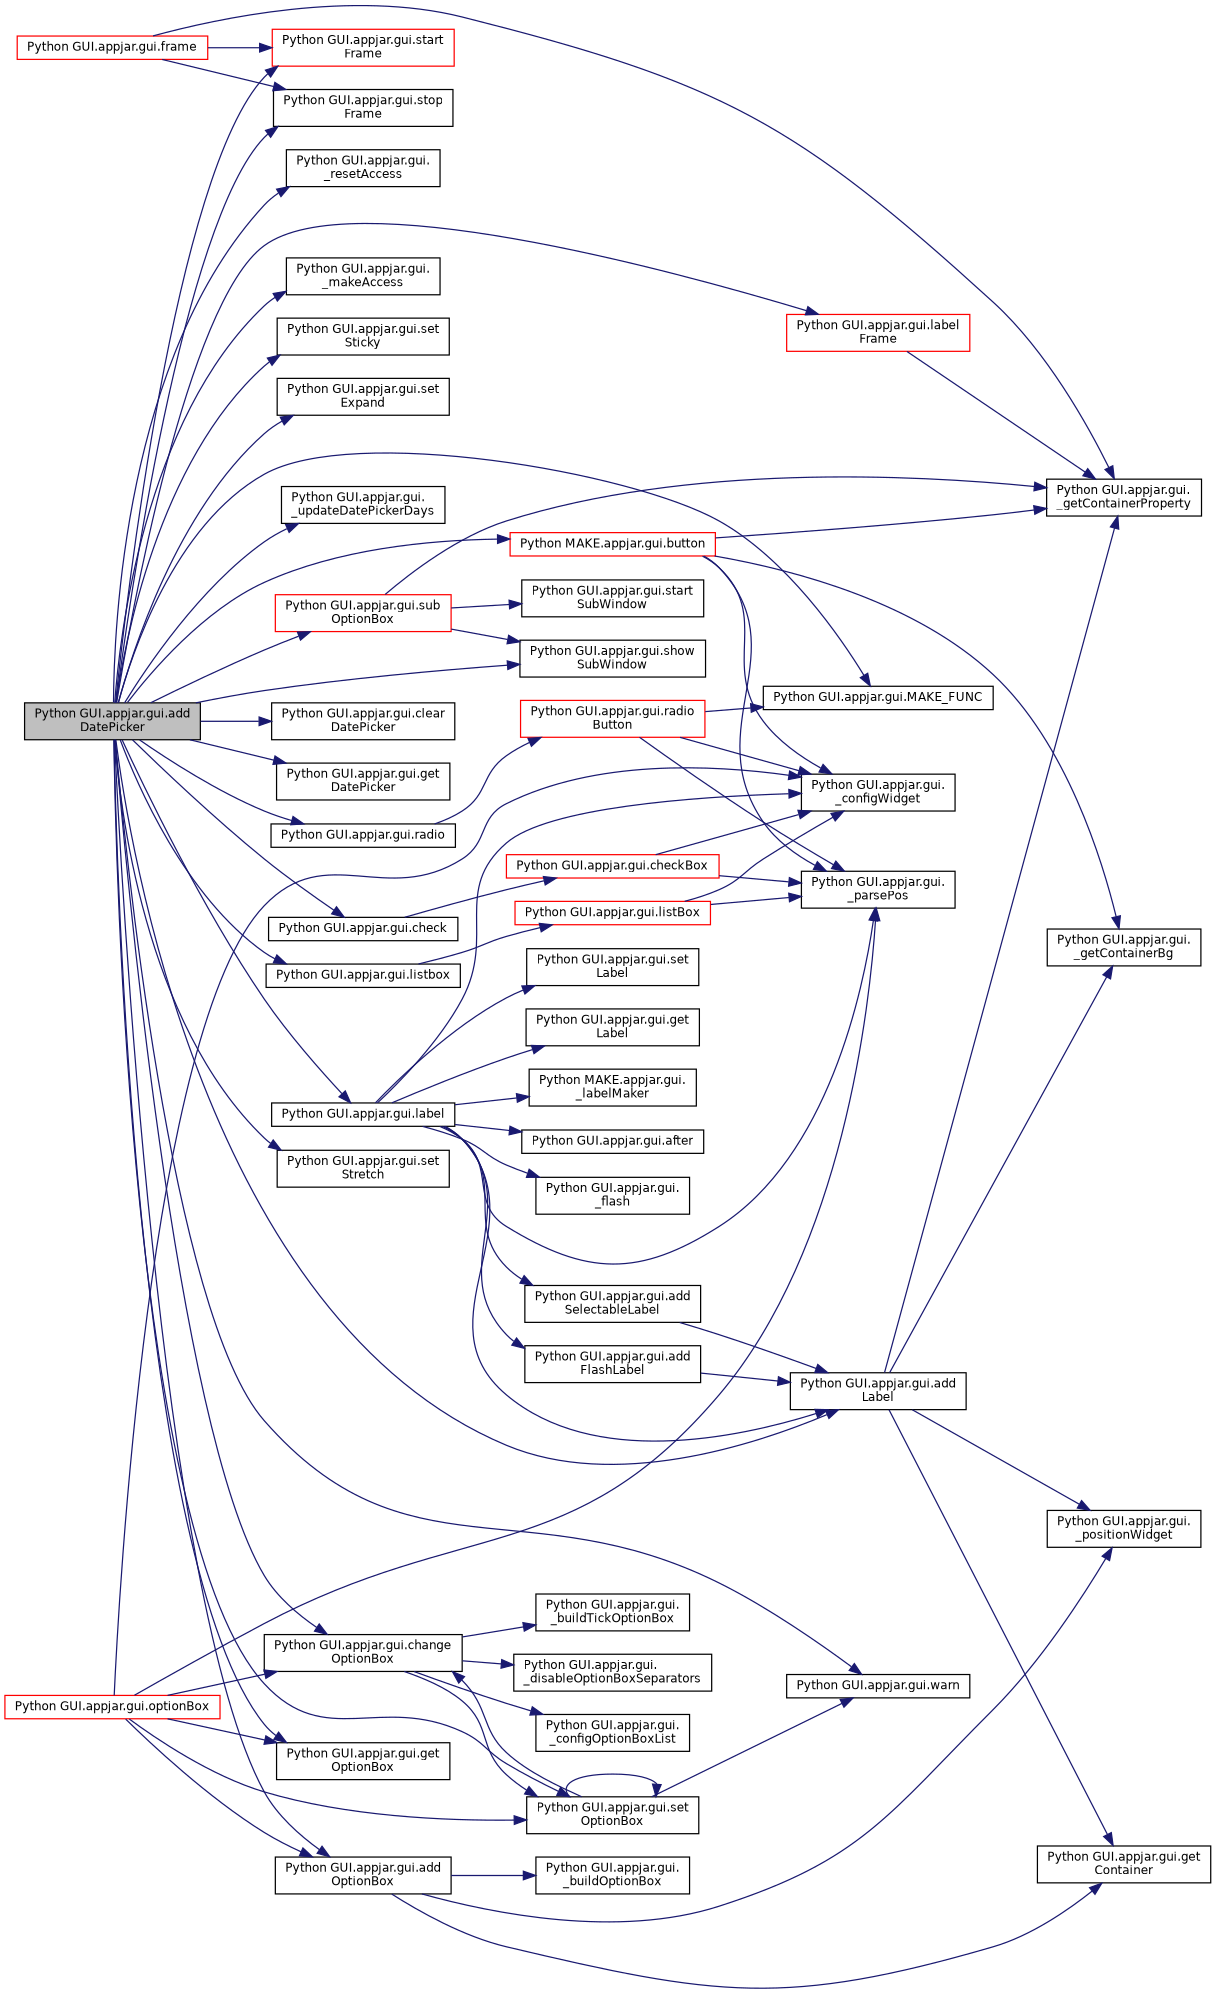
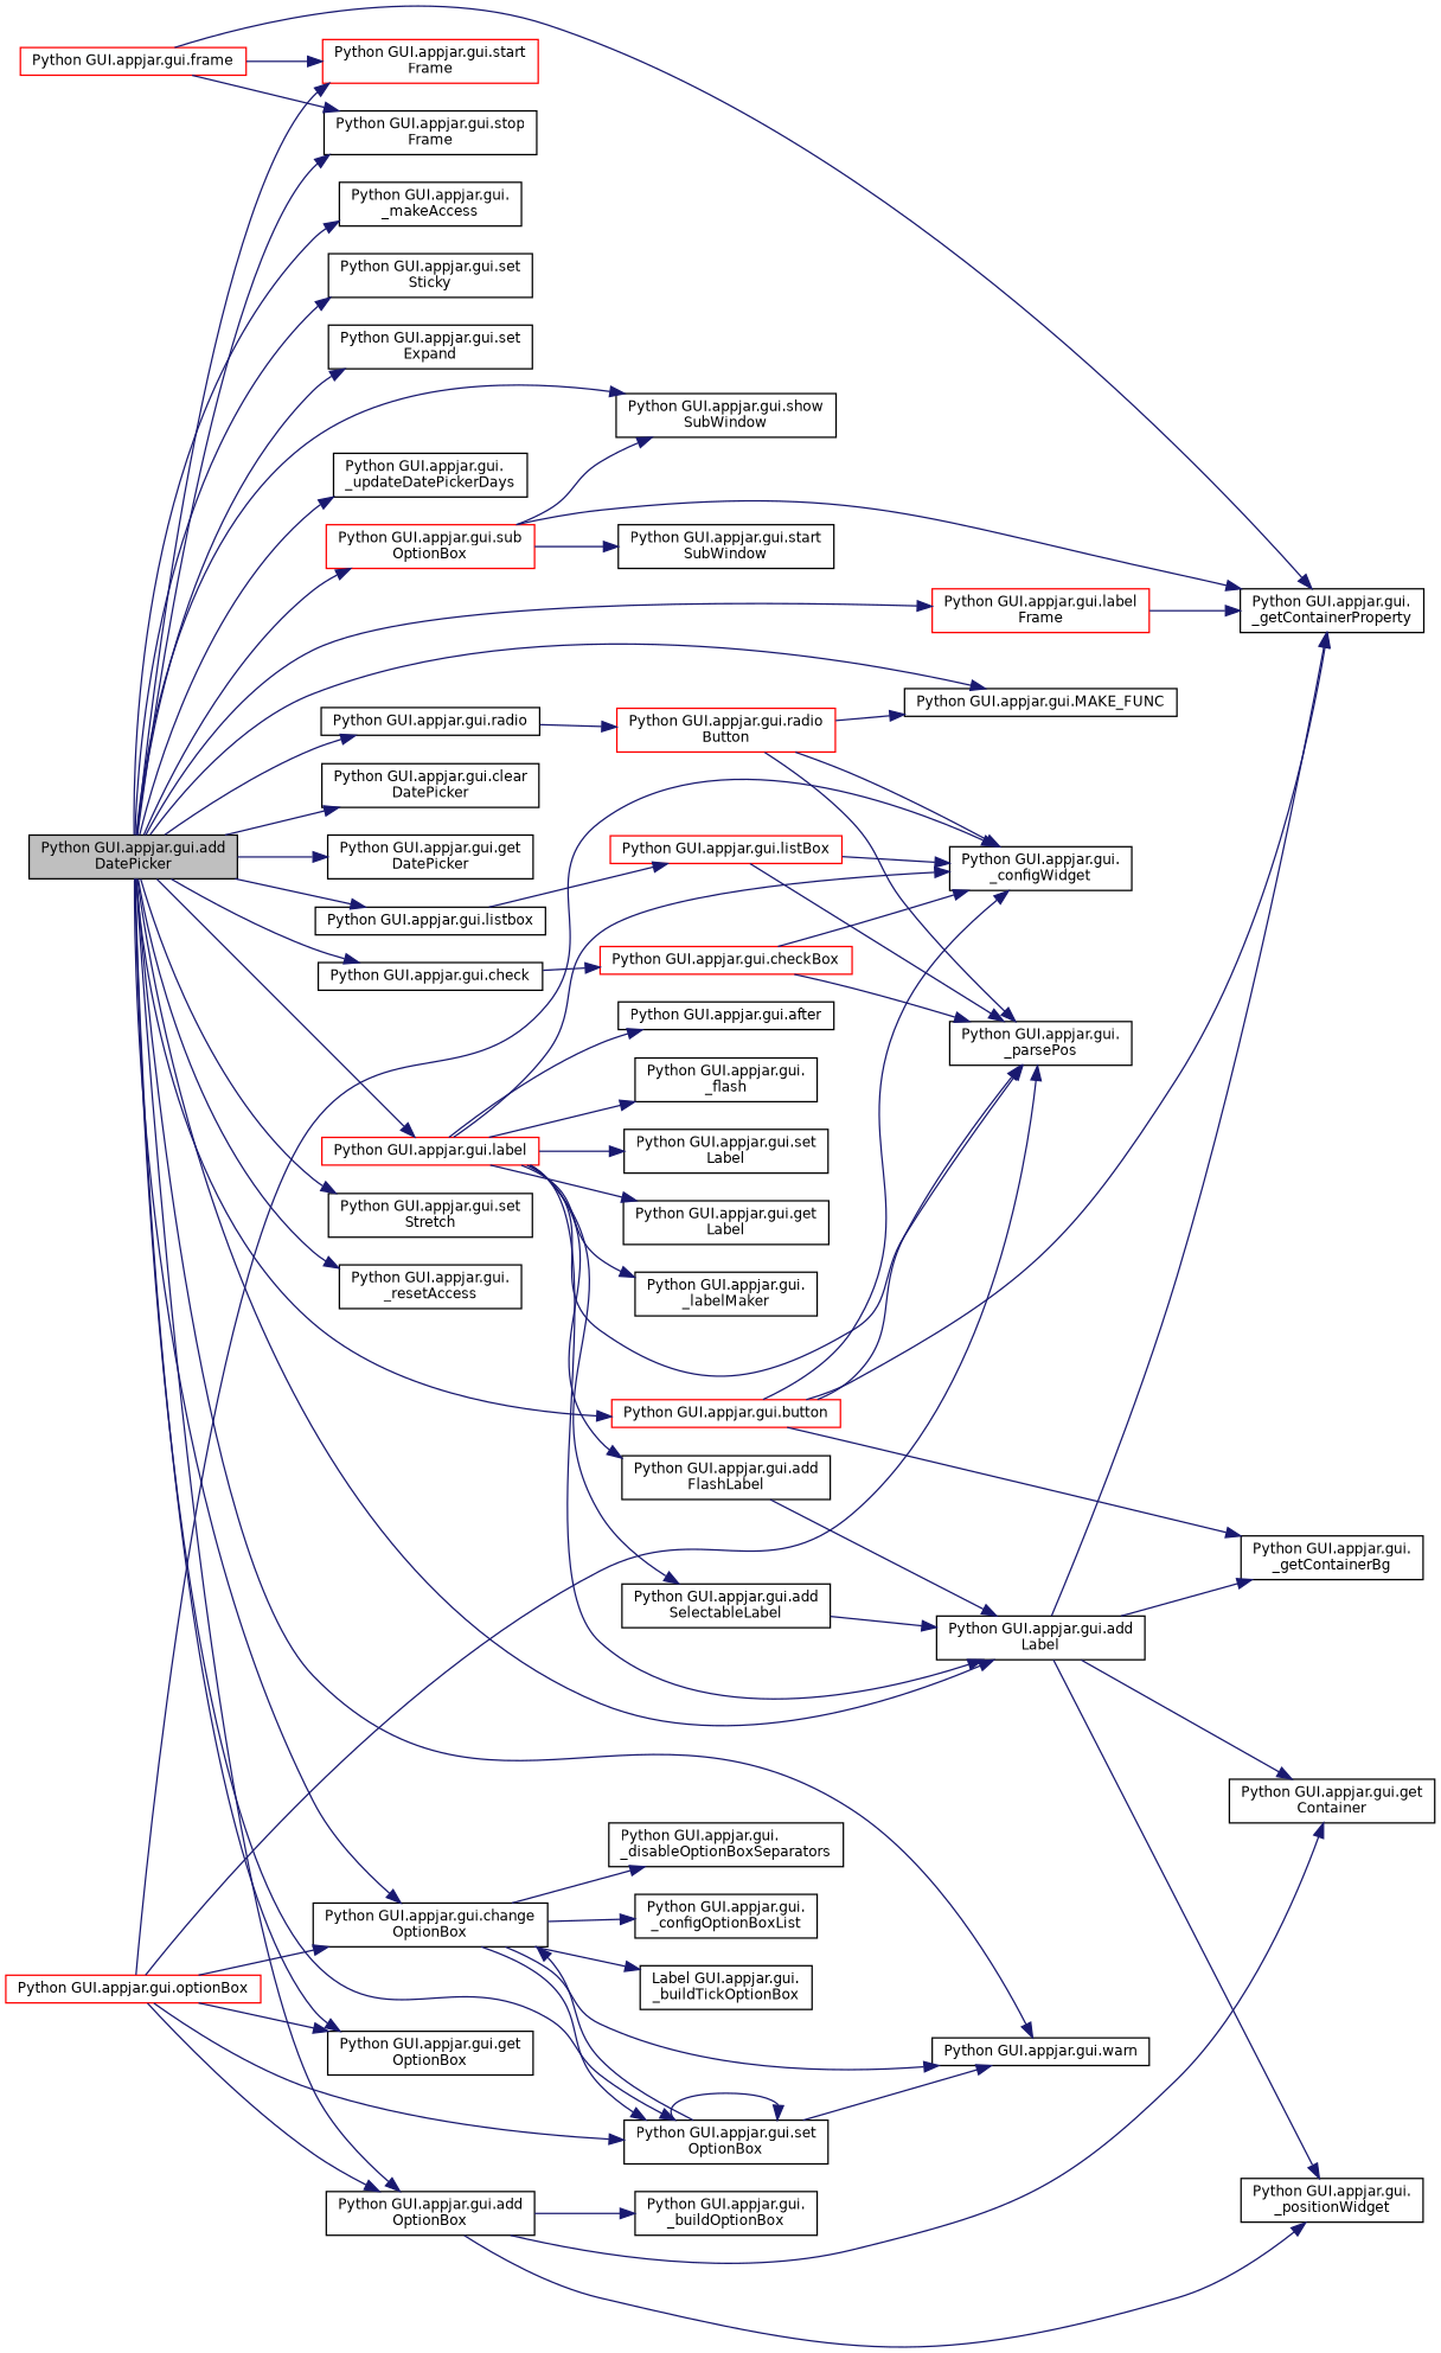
  digraph {
    rankdir=LR
    node [color=black fillcolor=white fontname=Helvetica fontsize=10 shape=record style=filled]
    edge [color=midnightblue fontname=Helvetica fontsize=10 labelfontname=Helvetica labelfontsize=10 style=solid]
    n1 [fillcolor=grey75 fontcolor=black height=0.2 label="Python GUI.appjar.gui.add\lDatePicker" width=0.4]
    n2 [color=red height=0.2 label="Python GUI.appjar.gui.start\lFrame" width=0.4]
    n3 [height=0.2 label="Python GUI.appjar.gui.set\lExpand" width=0.4]
    n4 [height=0.2 label="Python GUI.appjar.gui.add\lLabel" width=0.4]
    n5 [height=0.2 label="Python GUI.appjar.gui.add\lOptionBox" width=0.4]
    n6 [height=0.2 label="Python GUI.appjar.gui.\l_updateDatePickerDays" width=0.4]
    n7 [height=0.2 label="Python GUI.appjar.gui.stop\lFrame" width=0.4]
    n8 [height=0.2 label="Python GUI.appjar.gui.MAKE_FUNC" width=0.4]
    n9 [height=0.2 label="Python GUI.appjar.gui.warn" width=0.4]
    n10 [height=0.2 label="Python GUI.appjar.gui.get\lOptionBox" width=0.4]
    n11 [height=0.2 label="Python GUI.appjar.gui.change\lOptionBox" width=0.4]
    n12 [height=0.2 label="Python GUI.appjar.gui.set\lOptionBox" width=0.4]
    n13 [height=0.2 label="Python GUI.appjar.gui.clear\lDatePicker" width=0.4]
    n14 [height=0.2 label="Python GUI.appjar.gui.get\lDatePicker" width=0.4]
-   n15 [height=0.2 label="Python GUI.appjar.gui.label" width=0.4]
+   n15 [color=red height=0.2 label="Python GUI.appjar.gui.label" width=0.4]
    n16 [height=0.2 label="Python GUI.appjar.gui.check" width=0.4]
    n17 [height=0.2 label="Python GUI.appjar.gui.radio" width=0.4]
    n18 [height=0.2 label="Python GUI.appjar.gui.listbox" width=0.4]
    n19 [color=red height=0.2 label="Python GUI.appjar.gui.sub\lOptionBox" width=0.4]
    n20 [height=0.2 label="Python GUI.appjar.gui.show\lSubWindow" width=0.4]
    n21 [color=red height=0.2 label="Python GUI.appjar.gui.label\lFrame" width=0.4]
-   n22 [color=red height=0.2 label="Python MAKE.appjar.gui.button" width=0.4]
+   n22 [color=red height=0.2 label="Python GUI.appjar.gui.button" width=0.4]
    n23 [height=0.2 label="Python GUI.appjar.gui.\l_resetAccess" width=0.4]
    n24 [height=0.2 label="Python GUI.appjar.gui.\l_makeAccess" width=0.4]
    n25 [height=0.2 label="Python GUI.appjar.gui.set\lSticky" width=0.4]
    n26 [height=0.2 label="Python GUI.appjar.gui.set\lStretch" width=0.4]
    n27 [height=0.2 label="Python GUI.appjar.gui.get\lContainer" width=0.4]
    n28 [height=0.2 label="Python GUI.appjar.gui.\l_getContainerProperty" width=0.4]
    n29 [height=0.2 label="Python GUI.appjar.gui.\l_getContainerBg" width=0.4]
    n30 [height=0.2 label="Python GUI.appjar.gui.\l_positionWidget" width=0.4]
    n31 [height=0.2 label="Python GUI.appjar.gui.\l_buildOptionBox" width=0.4]
    n32 [height=0.2 label="Python GUI.appjar.gui.\l_configOptionBoxList" width=0.4]
-   n33 [height=0.2 label="Python GUI.appjar.gui.\l_buildTickOptionBox" width=0.4]
+   n33 [height=0.2 label="Label GUI.appjar.gui.\l_buildTickOptionBox" width=0.4]
    n34 [height=0.2 label="Python GUI.appjar.gui.\l_disableOptionBoxSeparators" width=0.4]
    n35 [height=0.2 label="Python GUI.appjar.gui.set\lLabel" width=0.4]
    n36 [height=0.2 label="Python GUI.appjar.gui.get\lLabel" width=0.4]
    n37 [height=0.2 label="Python GUI.appjar.gui.\l_parsePos" width=0.4]
-   n38 [height=0.2 label="Python MAKE.appjar.gui.\l_labelMaker" width=0.4]
+   n38 [height=0.2 label="Python GUI.appjar.gui.\l_labelMaker" width=0.4]
    n39 [height=0.2 label="Python GUI.appjar.gui.\l_configWidget" width=0.4]
    n40 [height=0.2 label="Python GUI.appjar.gui.add\lFlashLabel" width=0.4]
    n41 [height=0.2 label="Python GUI.appjar.gui.add\lSelectableLabel" width=0.4]
    n42 [height=0.2 label="Python GUI.appjar.gui.after" width=0.4]
    n43 [height=0.2 label="Python GUI.appjar.gui.\l_flash" width=0.4]
    n44 [color=red height=0.2 label="Python GUI.appjar.gui.checkBox" width=0.4]
    n45 [color=red height=0.2 label="Python GUI.appjar.gui.radio\lButton" width=0.4]
    n46 [color=red height=0.2 label="Python GUI.appjar.gui.listBox" width=0.4]
    n47 [height=0.2 label="Python GUI.appjar.gui.start\lSubWindow" width=0.4]
    n48 [color=red height=0.2 label="Python GUI.appjar.gui.frame" width=0.4]
    n49 [color=red height=0.2 label="Python GUI.appjar.gui.optionBox" width=0.4]
    n1 -> n2
    n1 -> n3
    n1 -> n4
    n1 -> n5
    n1 -> n6
    n1 -> n7
    n1 -> n8
    n1 -> n9
    n1 -> n10
    n1 -> n11
    n1 -> n12
    n1 -> n13
    n1 -> n14
    n1 -> n15
    n1 -> n16
    n1 -> n17
    n1 -> n18
    n1 -> n19
    n1 -> n20
    n1 -> n21
    n1 -> n22
    n1 -> n23
    n1 -> n24
    n1 -> n25
    n1 -> n26
    n4 -> n27
    n4 -> n28
    n4 -> n29
    n4 -> n30
    n5 -> n27
    n5 -> n30
    n5 -> n31
+   n11 -> n9
    n11 -> n12
    n11 -> n32
    n11 -> n33
    n11 -> n34
    n12 -> n9
    n12 -> n11
    n12 -> n12
    n15 -> n4
    n15 -> n35
    n15 -> n36
    n15 -> n37
    n15 -> n38
    n15 -> n39
    n15 -> n40
    n15 -> n41
    n15 -> n42
    n15 -> n43
    n16 -> n44
    n17 -> n45
    n18 -> n46
    n19 -> n20
    n19 -> n28
    n19 -> n47
    n21 -> n28
    n22 -> n28
    n22 -> n29
    n22 -> n37
    n22 -> n39
    n40 -> n4
    n41 -> n4
    n44 -> n37
    n44 -> n39
    n45 -> n8
    n45 -> n37
    n45 -> n39
    n46 -> n37
    n46 -> n39
    n48 -> n2
    n48 -> n7
    n48 -> n28
    n49 -> n5
    n49 -> n10
    n49 -> n11
    n49 -> n12
    n49 -> n37
    n49 -> n39
  }
